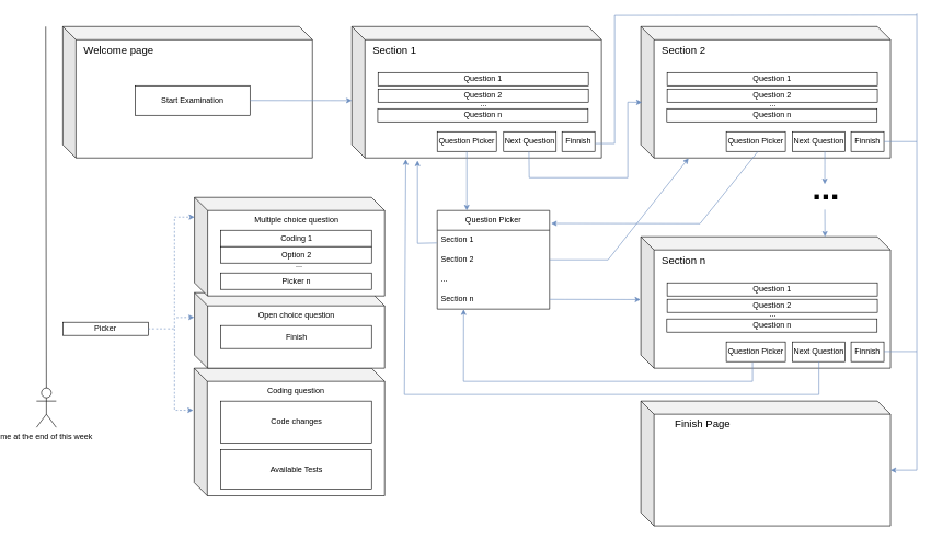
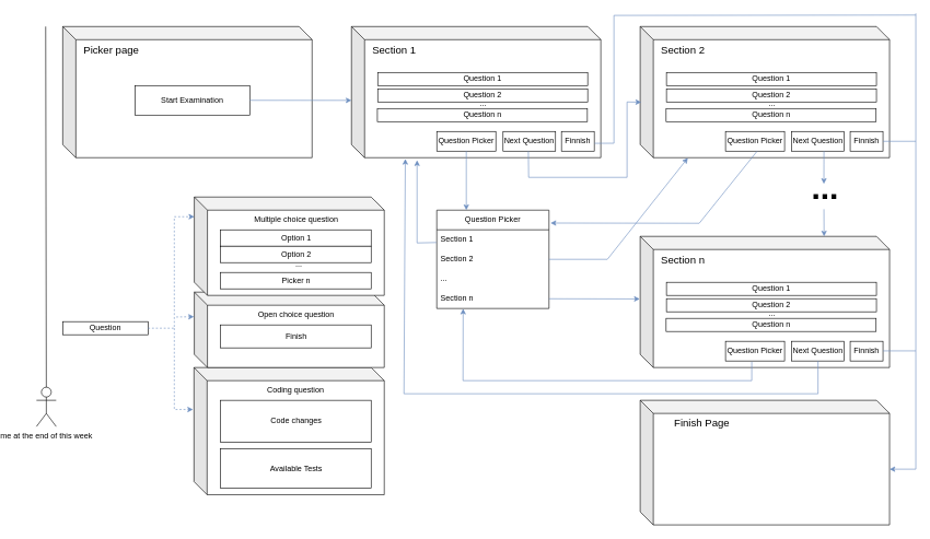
  <mxCell id="0" />
  <mxCell id="1" parent="0" />
  <mxCell id="2" value="" style="shape=cube;whiteSpace=wrap;html=1;boundedLbl=1;backgroundOutline=1;darkOpacity=0.05;darkOpacity2=0.1;" parent="1" vertex="1"><mxGeometry x="60" y="40" width="380" height="200" as="geometry" /></mxCell>
- <mxCell id="3" value="&lt;font style=&quot;font-size: 16px;&quot;&gt;Welcome page&lt;/font&gt;" style="text;html=1;align=left;verticalAlign=middle;whiteSpace=wrap;rounded=0;" parent="1" vertex="1"><mxGeometry x="90" y="60" width="170" height="30" as="geometry" /></mxCell>
+ <mxCell id="3" value="&lt;font style=&quot;font-size: 16px;&quot;&gt;Picker page&lt;/font&gt;" style="text;html=1;align=left;verticalAlign=middle;whiteSpace=wrap;rounded=0;" parent="1" vertex="1"><mxGeometry x="90" y="60" width="170" height="30" as="geometry" /></mxCell>
  <mxCell id="4" value="&lt;div&gt;Start Examination&lt;/div&gt;" style="rounded=0;whiteSpace=wrap;html=1;" parent="1" vertex="1"><mxGeometry x="170" y="130" width="175" height="45" as="geometry" /></mxCell>
  <mxCell id="5" value="" style="shape=cube;whiteSpace=wrap;html=1;boundedLbl=1;backgroundOutline=1;darkOpacity=0.05;darkOpacity2=0.1;" parent="1" vertex="1"><mxGeometry x="500" y="40" width="380" height="200" as="geometry" /></mxCell>
  <mxCell id="6" value="&lt;font style=&quot;font-size: 16px;&quot;&gt;Section 1&lt;/font&gt;" style="text;html=1;align=left;verticalAlign=middle;whiteSpace=wrap;rounded=0;" parent="1" vertex="1"><mxGeometry x="530" y="60" width="170" height="30" as="geometry" /></mxCell>
  <mxCell id="7" value="Question 1" style="rounded=0;whiteSpace=wrap;html=1;" parent="1" vertex="1"><mxGeometry x="540" y="110" width="320" height="20" as="geometry" /></mxCell>
  <mxCell id="8" value="Question 2" style="rounded=0;whiteSpace=wrap;html=1;" parent="1" vertex="1"><mxGeometry x="540" y="135" width="320" height="20" as="geometry" /></mxCell>
  <mxCell id="9" value="Question n" style="rounded=0;whiteSpace=wrap;html=1;" parent="1" vertex="1"><mxGeometry x="539.5" y="165" width="320" height="20" as="geometry" /></mxCell>
  <mxCell id="10" value="&lt;font&gt;...&lt;/font&gt;" style="text;html=1;align=center;verticalAlign=middle;whiteSpace=wrap;rounded=0;" parent="1" vertex="1"><mxGeometry x="671" y="150" width="60" height="15" as="geometry" /></mxCell>
- <mxCell id="11" value="Picker" style="rounded=0;whiteSpace=wrap;html=1;" parent="1" vertex="1"><mxGeometry x="60" y="490" width="130" height="20" as="geometry" /></mxCell>
+ <mxCell id="11" value="Question" style="rounded=0;whiteSpace=wrap;html=1;" parent="1" vertex="1"><mxGeometry x="60" y="490" width="130" height="20" as="geometry" /></mxCell>
  <mxCell id="12" value="&lt;div&gt;Coding question&lt;/div&gt;" style="shape=cube;whiteSpace=wrap;html=1;boundedLbl=1;backgroundOutline=1;darkOpacity=0.05;darkOpacity2=0.1;verticalAlign=top;" parent="1" vertex="1"><mxGeometry x="260" y="560" width="290" height="194" as="geometry" /></mxCell>
  <mxCell id="13" value="&lt;div&gt;Open choice question&lt;/div&gt;" style="shape=cube;whiteSpace=wrap;html=1;boundedLbl=1;backgroundOutline=1;darkOpacity=0.05;darkOpacity2=0.1;verticalAlign=top;" parent="1" vertex="1"><mxGeometry x="260.5" y="445" width="289.5" height="115" as="geometry" /></mxCell>
  <mxCell id="14" value="Multiple choice question" style="shape=cube;whiteSpace=wrap;html=1;boundedLbl=1;backgroundOutline=1;darkOpacity=0.05;darkOpacity2=0.1;verticalAlign=top;" parent="1" vertex="1"><mxGeometry x="260.5" y="300" width="289.5" height="150" as="geometry" /></mxCell>
- <mxCell id="15" value="Coding 1" style="rounded=0;whiteSpace=wrap;html=1;" parent="1" vertex="1"><mxGeometry x="300.5" y="350" width="229.5" height="25" as="geometry" /></mxCell>
+ <mxCell id="15" value="Option 1" style="rounded=0;whiteSpace=wrap;html=1;" parent="1" vertex="1"><mxGeometry x="300.5" y="350" width="229.5" height="25" as="geometry" /></mxCell>
  <mxCell id="16" value="&lt;div&gt;Option 2&lt;/div&gt;" style="rounded=0;whiteSpace=wrap;html=1;" parent="1" vertex="1"><mxGeometry x="300.5" y="375" width="229.5" height="25" as="geometry" /></mxCell>
  <mxCell id="17" value="Picker n" style="rounded=0;whiteSpace=wrap;html=1;" parent="1" vertex="1"><mxGeometry x="300.5" y="415" width="229.5" height="25" as="geometry" /></mxCell>
  <mxCell id="18" value="&lt;font&gt;...&lt;/font&gt;" style="text;html=1;align=center;verticalAlign=middle;whiteSpace=wrap;rounded=0;" parent="1" vertex="1"><mxGeometry x="390" y="395" width="60" height="15" as="geometry" /></mxCell>
  <mxCell id="19" value="Finish" style="rounded=0;whiteSpace=wrap;html=1;" parent="1" vertex="1"><mxGeometry x="300.5" y="495" width="229.5" height="35" as="geometry" /></mxCell>
  <mxCell id="20" value="Code changes" style="rounded=0;whiteSpace=wrap;html=1;" parent="1" vertex="1"><mxGeometry x="300.5" y="610" width="229.5" height="64" as="geometry" /></mxCell>
  <mxCell id="21" value="&lt;div&gt;Available Tests&lt;/div&gt;" style="rounded=0;whiteSpace=wrap;html=1;" parent="1" vertex="1"><mxGeometry x="300.5" y="684" width="229.5" height="60" as="geometry" /></mxCell>
  <mxCell id="22" value="" style="endArrow=classic;dashed=1;html=1;rounded=0;entryX=0;entryY=0.2;entryDx=0;entryDy=0;entryPerimeter=0;fillColor=#dae8fc;strokeColor=#6c8ebf;endFill=1;" parent="1" target="14" edge="1"><mxGeometry width="50" height="50" relative="1" as="geometry"><mxPoint x="230" y="480" as="sourcePoint" /><mxPoint x="140" y="490" as="targetPoint" /><Array as="points"><mxPoint x="230" y="330" /></Array></mxGeometry></mxCell>
  <mxCell id="23" value="" style="endArrow=classic;dashed=1;html=1;rounded=0;entryX=-0.005;entryY=0.33;entryDx=0;entryDy=0;entryPerimeter=0;fillColor=#dae8fc;strokeColor=#6c8ebf;endFill=1;" parent="1" target="12" edge="1"><mxGeometry width="50" height="50" relative="1" as="geometry"><mxPoint x="230" y="500" as="sourcePoint" /><mxPoint x="299.5" y="625" as="targetPoint" /><Array as="points"><mxPoint x="230" y="624" /></Array></mxGeometry></mxCell>
  <mxCell id="24" value="Next Question" style="rounded=0;whiteSpace=wrap;html=1;" vertex="1" parent="1"><mxGeometry x="731" y="200" width="80" height="30" as="geometry" /></mxCell>
  <mxCell id="25" value="Question Picker" style="rounded=0;whiteSpace=wrap;html=1;" vertex="1" parent="1"><mxGeometry x="630" y="200" width="90" height="30" as="geometry" /></mxCell>
  <mxCell id="26" value="me at the end of this week" style="shape=umlActor;verticalLabelPosition=bottom;verticalAlign=top;html=1;outlineConnect=0;" vertex="1" parent="1"><mxGeometry x="20" y="590" width="30" height="60" as="geometry" /></mxCell>
  <mxCell id="27" value="" style="endArrow=none;html=1;rounded=0;exitX=0.5;exitY=0;exitDx=0;exitDy=0;exitPerimeter=0;" edge="1" parent="1" source="26"><mxGeometry width="50" height="50" relative="1" as="geometry"><mxPoint x="35" y="670" as="sourcePoint" /><mxPoint x="34" y="40" as="targetPoint" /></mxGeometry></mxCell>
  <mxCell id="28" value="" style="shape=cube;whiteSpace=wrap;html=1;boundedLbl=1;backgroundOutline=1;darkOpacity=0.05;darkOpacity2=0.1;" vertex="1" parent="1"><mxGeometry x="940" y="40" width="380" height="200" as="geometry" /></mxCell>
  <mxCell id="29" value="&lt;font style=&quot;font-size: 16px;&quot;&gt;Section 2&lt;br&gt;&lt;/font&gt;" style="text;html=1;align=left;verticalAlign=middle;whiteSpace=wrap;rounded=0;" vertex="1" parent="1"><mxGeometry x="970" y="60" width="170" height="30" as="geometry" /></mxCell>
  <mxCell id="30" value="Question 1" style="rounded=0;whiteSpace=wrap;html=1;" vertex="1" parent="1"><mxGeometry x="980" y="110" width="320" height="20" as="geometry" /></mxCell>
  <mxCell id="31" value="Question 2" style="rounded=0;whiteSpace=wrap;html=1;" vertex="1" parent="1"><mxGeometry x="980" y="135" width="320" height="20" as="geometry" /></mxCell>
  <mxCell id="32" value="Question n" style="rounded=0;whiteSpace=wrap;html=1;" vertex="1" parent="1"><mxGeometry x="979.5" y="165" width="320" height="20" as="geometry" /></mxCell>
  <mxCell id="33" value="&lt;font&gt;...&lt;/font&gt;" style="text;html=1;align=center;verticalAlign=middle;whiteSpace=wrap;rounded=0;" vertex="1" parent="1"><mxGeometry x="1111" y="150" width="60" height="15" as="geometry" /></mxCell>
  <mxCell id="34" value="&lt;font&gt;&amp;nbsp;...&lt;/font&gt;" style="text;html=1;align=center;verticalAlign=middle;whiteSpace=wrap;rounded=0;fontSize=50;fontStyle=1" vertex="1" parent="1"><mxGeometry x="1160" y="260" width="110" height="52.5" as="geometry" /></mxCell>
  <mxCell id="35" value="" style="endArrow=classic;dashed=1;html=1;rounded=0;entryX=0;entryY=0.2;entryDx=0;entryDy=0;entryPerimeter=0;fillColor=#dae8fc;strokeColor=#6c8ebf;endFill=1;exitX=1;exitY=0.5;exitDx=0;exitDy=0;" edge="1" parent="1" source="11"><mxGeometry width="50" height="50" relative="1" as="geometry"><mxPoint x="190" y="632.5" as="sourcePoint" /><mxPoint x="260" y="482.5" as="targetPoint" /><Array as="points"><mxPoint x="230" y="500" /><mxPoint x="230" y="483" /></Array></mxGeometry></mxCell>
  <mxCell id="36" value="" style="shape=cube;whiteSpace=wrap;html=1;boundedLbl=1;backgroundOutline=1;darkOpacity=0.05;darkOpacity2=0.1;" vertex="1" parent="1"><mxGeometry x="940" y="360" width="380" height="200" as="geometry" /></mxCell>
  <mxCell id="37" value="&lt;div&gt;&lt;font style=&quot;font-size: 16px;&quot;&gt;Section n&lt;/font&gt;&lt;/div&gt;" style="text;html=1;align=left;verticalAlign=middle;whiteSpace=wrap;rounded=0;" vertex="1" parent="1"><mxGeometry x="970" y="380" width="170" height="30" as="geometry" /></mxCell>
  <mxCell id="38" value="Question 1" style="rounded=0;whiteSpace=wrap;html=1;" vertex="1" parent="1"><mxGeometry x="980" y="430" width="320" height="20" as="geometry" /></mxCell>
  <mxCell id="39" value="Question 2" style="rounded=0;whiteSpace=wrap;html=1;" vertex="1" parent="1"><mxGeometry x="980" y="455" width="320" height="20" as="geometry" /></mxCell>
  <mxCell id="40" value="Question n" style="rounded=0;whiteSpace=wrap;html=1;" vertex="1" parent="1"><mxGeometry x="979.5" y="485" width="320" height="20" as="geometry" /></mxCell>
  <mxCell id="41" value="&lt;font&gt;...&lt;/font&gt;" style="text;html=1;align=center;verticalAlign=middle;whiteSpace=wrap;rounded=0;" vertex="1" parent="1"><mxGeometry x="1111" y="470" width="60" height="15" as="geometry" /></mxCell>
  <mxCell id="42" value="" style="shape=cube;whiteSpace=wrap;html=1;boundedLbl=1;backgroundOutline=1;darkOpacity=0.05;darkOpacity2=0.1;" vertex="1" parent="1"><mxGeometry x="940" y="610" width="380" height="190" as="geometry" /></mxCell>
  <mxCell id="43" value="&lt;div&gt;&lt;font style=&quot;font-size: 16px;&quot;&gt;Finish Page&lt;/font&gt;&lt;/div&gt;" style="text;html=1;align=left;verticalAlign=middle;whiteSpace=wrap;rounded=0;" vertex="1" parent="1"><mxGeometry x="990" y="630" width="170" height="30" as="geometry" /></mxCell>
  <mxCell id="44" value="Question Picker" style="swimlane;fontStyle=0;childLayout=stackLayout;horizontal=1;startSize=30;horizontalStack=0;resizeParent=1;resizeParentMax=0;resizeLast=0;collapsible=1;marginBottom=0;whiteSpace=wrap;html=1;" vertex="1" parent="1"><mxGeometry x="630" y="320" width="171" height="150" as="geometry" /></mxCell>
  <mxCell id="45" value="Section 1" style="text;strokeColor=none;fillColor=none;align=left;verticalAlign=middle;spacingLeft=4;spacingRight=4;overflow=hidden;points=[[0,0.5],[1,0.5]];portConstraint=eastwest;rotatable=0;whiteSpace=wrap;html=1;" vertex="1" parent="44"><mxGeometry y="30" width="171" height="30" as="geometry" /></mxCell>
  <mxCell id="46" value="Section 2" style="text;strokeColor=none;fillColor=none;align=left;verticalAlign=middle;spacingLeft=4;spacingRight=4;overflow=hidden;points=[[0,0.5],[1,0.5]];portConstraint=eastwest;rotatable=0;whiteSpace=wrap;html=1;" vertex="1" parent="44"><mxGeometry y="60" width="171" height="30" as="geometry" /></mxCell>
  <mxCell id="47" value="..." style="text;strokeColor=none;fillColor=none;align=left;verticalAlign=middle;spacingLeft=4;spacingRight=4;overflow=hidden;points=[[0,0.5],[1,0.5]];portConstraint=eastwest;rotatable=0;whiteSpace=wrap;html=1;" vertex="1" parent="44"><mxGeometry y="90" width="171" height="30" as="geometry" /></mxCell>
  <mxCell id="48" value="&lt;div&gt;Section n&lt;/div&gt;" style="text;strokeColor=none;fillColor=none;align=left;verticalAlign=middle;spacingLeft=4;spacingRight=4;overflow=hidden;points=[[0,0.5],[1,0.5]];portConstraint=eastwest;rotatable=0;whiteSpace=wrap;html=1;" vertex="1" parent="44"><mxGeometry y="120" width="171" height="30" as="geometry" /></mxCell>
  <mxCell id="49" value="Finnish" style="rounded=0;whiteSpace=wrap;html=1;" vertex="1" parent="1"><mxGeometry x="820" y="200" width="50" height="30" as="geometry" /></mxCell>
  <mxCell id="50" value="Next Question" style="rounded=0;whiteSpace=wrap;html=1;" vertex="1" parent="1"><mxGeometry x="1171" y="200" width="80" height="30" as="geometry" /></mxCell>
  <mxCell id="51" value="Question Picker" style="rounded=0;whiteSpace=wrap;html=1;" vertex="1" parent="1"><mxGeometry x="1070" y="200" width="90" height="30" as="geometry" /></mxCell>
  <mxCell id="52" value="Finnish" style="rounded=0;whiteSpace=wrap;html=1;" vertex="1" parent="1"><mxGeometry x="1260" y="200" width="50" height="30" as="geometry" /></mxCell>
  <mxCell id="53" value="Next Question" style="rounded=0;whiteSpace=wrap;html=1;" vertex="1" parent="1"><mxGeometry x="1171" y="520" width="80" height="30" as="geometry" /></mxCell>
  <mxCell id="54" value="Question Picker" style="rounded=0;whiteSpace=wrap;html=1;" vertex="1" parent="1"><mxGeometry x="1070" y="520" width="90" height="30" as="geometry" /></mxCell>
  <mxCell id="55" value="Finnish" style="rounded=0;whiteSpace=wrap;html=1;" vertex="1" parent="1"><mxGeometry x="1260" y="520" width="50" height="30" as="geometry" /></mxCell>
  <mxCell id="56" value="" style="endArrow=classic;html=1;rounded=0;exitX=1;exitY=0.5;exitDx=0;exitDy=0;entryX=0;entryY=0.563;entryDx=0;entryDy=0;entryPerimeter=0;fillColor=#dae8fc;strokeColor=#6c8ebf;" edge="1" parent="1" source="4" target="5"><mxGeometry width="50" height="50" relative="1" as="geometry"><mxPoint x="360" y="210" as="sourcePoint" /><mxPoint x="410" y="160" as="targetPoint" /></mxGeometry></mxCell>
  <mxCell id="57" value="" style="endArrow=classic;html=1;rounded=0;exitX=0.482;exitY=1.001;exitDx=0;exitDy=0;entryX=0.004;entryY=0.577;entryDx=0;entryDy=0;entryPerimeter=0;exitPerimeter=0;fillColor=#dae8fc;strokeColor=#6c8ebf;" edge="1" parent="1" source="24" target="28"><mxGeometry width="50" height="50" relative="1" as="geometry"><mxPoint x="410" y="310" as="sourcePoint" /><mxPoint x="460" y="260" as="targetPoint" /><Array as="points"><mxPoint x="770" y="270" /><mxPoint x="920" y="270" /><mxPoint x="920" y="155" /></Array></mxGeometry></mxCell>
  <mxCell id="58" value="" style="endArrow=classic;html=1;rounded=0;exitX=0.613;exitY=1;exitDx=0;exitDy=0;exitPerimeter=0;entryX=0.545;entryY=0.381;entryDx=0;entryDy=0;entryPerimeter=0;fillColor=#dae8fc;strokeColor=#6c8ebf;" edge="1" parent="1" source="50" target="34"><mxGeometry width="50" height="50" relative="1" as="geometry"><mxPoint x="970" y="360" as="sourcePoint" /><mxPoint x="1270" y="280" as="targetPoint" /><Array as="points"><mxPoint x="1220" y="250" /></Array></mxGeometry></mxCell>
  <mxCell id="59" value="" style="endArrow=classic;html=1;rounded=0;entryX=0.869;entryY=0.007;entryDx=0;entryDy=0;entryPerimeter=0;fillColor=#dae8fc;strokeColor=#6c8ebf;" edge="1" parent="1"><mxGeometry width="50" height="50" relative="1" as="geometry"><mxPoint x="1220" y="318.6" as="sourcePoint" /><mxPoint x="1220.22" y="360" as="targetPoint" /></mxGeometry></mxCell>
  <mxCell id="60" value="" style="endArrow=classic;html=1;rounded=0;exitX=0.5;exitY=1;exitDx=0;exitDy=0;entryX=0.216;entryY=1.01;entryDx=0;entryDy=0;entryPerimeter=0;fillColor=#dae8fc;strokeColor=#6c8ebf;" edge="1" parent="1" source="53" target="5"><mxGeometry width="50" height="50" relative="1" as="geometry"><mxPoint x="990" y="610" as="sourcePoint" /><mxPoint x="1040" y="560" as="targetPoint" /><Array as="points"><mxPoint x="1211" y="600" /><mxPoint x="580" y="600" /></Array></mxGeometry></mxCell>
  <mxCell id="61" value="" style="endArrow=none;html=1;rounded=0;exitX=1;exitY=0.5;exitDx=0;exitDy=0;startFill=0;fillColor=#dae8fc;strokeColor=#6c8ebf;" edge="1" parent="1" source="52"><mxGeometry width="50" height="50" relative="1" as="geometry"><mxPoint x="1000" y="300" as="sourcePoint" /><mxPoint x="1360" y="215" as="targetPoint" /></mxGeometry></mxCell>
  <mxCell id="62" value="" style="endArrow=classic;html=1;rounded=0;entryX=0;entryY=0;entryDx=380;entryDy=105;entryPerimeter=0;fillColor=#dae8fc;strokeColor=#6c8ebf;" edge="1" parent="1" target="42"><mxGeometry width="50" height="50" relative="1" as="geometry"><mxPoint x="1360" y="20" as="sourcePoint" /><mxPoint x="1050" y="320" as="targetPoint" /><Array as="points"><mxPoint x="1360" y="715" /></Array></mxGeometry></mxCell>
  <mxCell id="63" value="" style="endArrow=none;html=1;rounded=0;exitX=1.006;exitY=0.602;exitDx=0;exitDy=0;startFill=0;exitPerimeter=0;fillColor=#dae8fc;strokeColor=#6c8ebf;" edge="1" parent="1" source="49"><mxGeometry width="50" height="50" relative="1" as="geometry"><mxPoint x="870" y="217.5" as="sourcePoint" /><mxPoint x="1360" y="22.5" as="targetPoint" /><Array as="points"><mxPoint x="900" y="218" /><mxPoint x="900" y="23" /></Array></mxGeometry></mxCell>
  <mxCell id="64" value="" style="endArrow=classic;html=1;rounded=0;entryX=0.235;entryY=1.012;entryDx=0;entryDy=0;entryPerimeter=0;fillColor=#dae8fc;strokeColor=#6c8ebf;" edge="1" parent="1" target="48"><mxGeometry width="50" height="50" relative="1" as="geometry"><mxPoint x="1110" y="551" as="sourcePoint" /><mxPoint x="860" y="540" as="targetPoint" /><Array as="points"><mxPoint x="1110" y="580" /><mxPoint x="670" y="580" /></Array></mxGeometry></mxCell>
  <mxCell id="65" value="" style="endArrow=classic;html=1;rounded=0;entryX=-0.002;entryY=0.477;entryDx=0;entryDy=0;entryPerimeter=0;fillColor=#dae8fc;strokeColor=#6c8ebf;" edge="1" parent="1" source="48" target="36"><mxGeometry width="50" height="50" relative="1" as="geometry"><mxPoint x="970" y="470" as="sourcePoint" /><mxPoint x="1020" y="420" as="targetPoint" /></mxGeometry></mxCell>
  <mxCell id="66" value="" style="endArrow=classic;html=1;rounded=0;exitX=1;exitY=0.5;exitDx=0;exitDy=0;entryX=0.191;entryY=1.002;entryDx=0;entryDy=0;entryPerimeter=0;fillColor=#dae8fc;strokeColor=#6c8ebf;" edge="1" parent="1" source="46" target="28"><mxGeometry width="50" height="50" relative="1" as="geometry"><mxPoint x="970" y="440" as="sourcePoint" /><mxPoint x="1020" y="390" as="targetPoint" /><Array as="points"><mxPoint x="890" y="395" /></Array></mxGeometry></mxCell>
  <mxCell id="67" value="" style="endArrow=classic;html=1;rounded=0;exitX=0.536;exitY=1.001;exitDx=0;exitDy=0;entryX=1.014;entryY=0.131;entryDx=0;entryDy=0;entryPerimeter=0;fillColor=#dae8fc;strokeColor=#6c8ebf;exitPerimeter=0;" edge="1" parent="1" source="51" target="44"><mxGeometry width="50" height="50" relative="1" as="geometry"><mxPoint x="970" y="390" as="sourcePoint" /><mxPoint x="1020" y="340" as="targetPoint" /><Array as="points"><mxPoint x="1030" y="340" /></Array></mxGeometry></mxCell>
  <mxCell id="68" value="" style="endArrow=classic;html=1;rounded=0;exitX=0.5;exitY=1;exitDx=0;exitDy=0;fillColor=#dae8fc;strokeColor=#6c8ebf;" edge="1" parent="1" source="25"><mxGeometry width="50" height="50" relative="1" as="geometry"><mxPoint x="830" y="410" as="sourcePoint" /><mxPoint x="675" y="320" as="targetPoint" /></mxGeometry></mxCell>
  <mxCell id="69" value="" style="endArrow=classic;html=1;rounded=0;exitX=-0.004;exitY=0.644;exitDx=0;exitDy=0;fillColor=#dae8fc;strokeColor=#6c8ebf;exitPerimeter=0;" edge="1" parent="1" source="45"><mxGeometry width="50" height="50" relative="1" as="geometry"><mxPoint x="550" y="425" as="sourcePoint" /><mxPoint x="600" y="244" as="targetPoint" /><Array as="points"><mxPoint x="600" y="370" /></Array></mxGeometry></mxCell>
  <mxCell id="70" value="" style="endArrow=none;html=1;rounded=0;exitX=1;exitY=0.5;exitDx=0;exitDy=0;startFill=0;fillColor=#dae8fc;strokeColor=#6c8ebf;" edge="1" parent="1"><mxGeometry width="50" height="50" relative="1" as="geometry"><mxPoint x="1310" y="534.6" as="sourcePoint" /><mxPoint x="1360" y="534.6" as="targetPoint" /></mxGeometry></mxCell>
